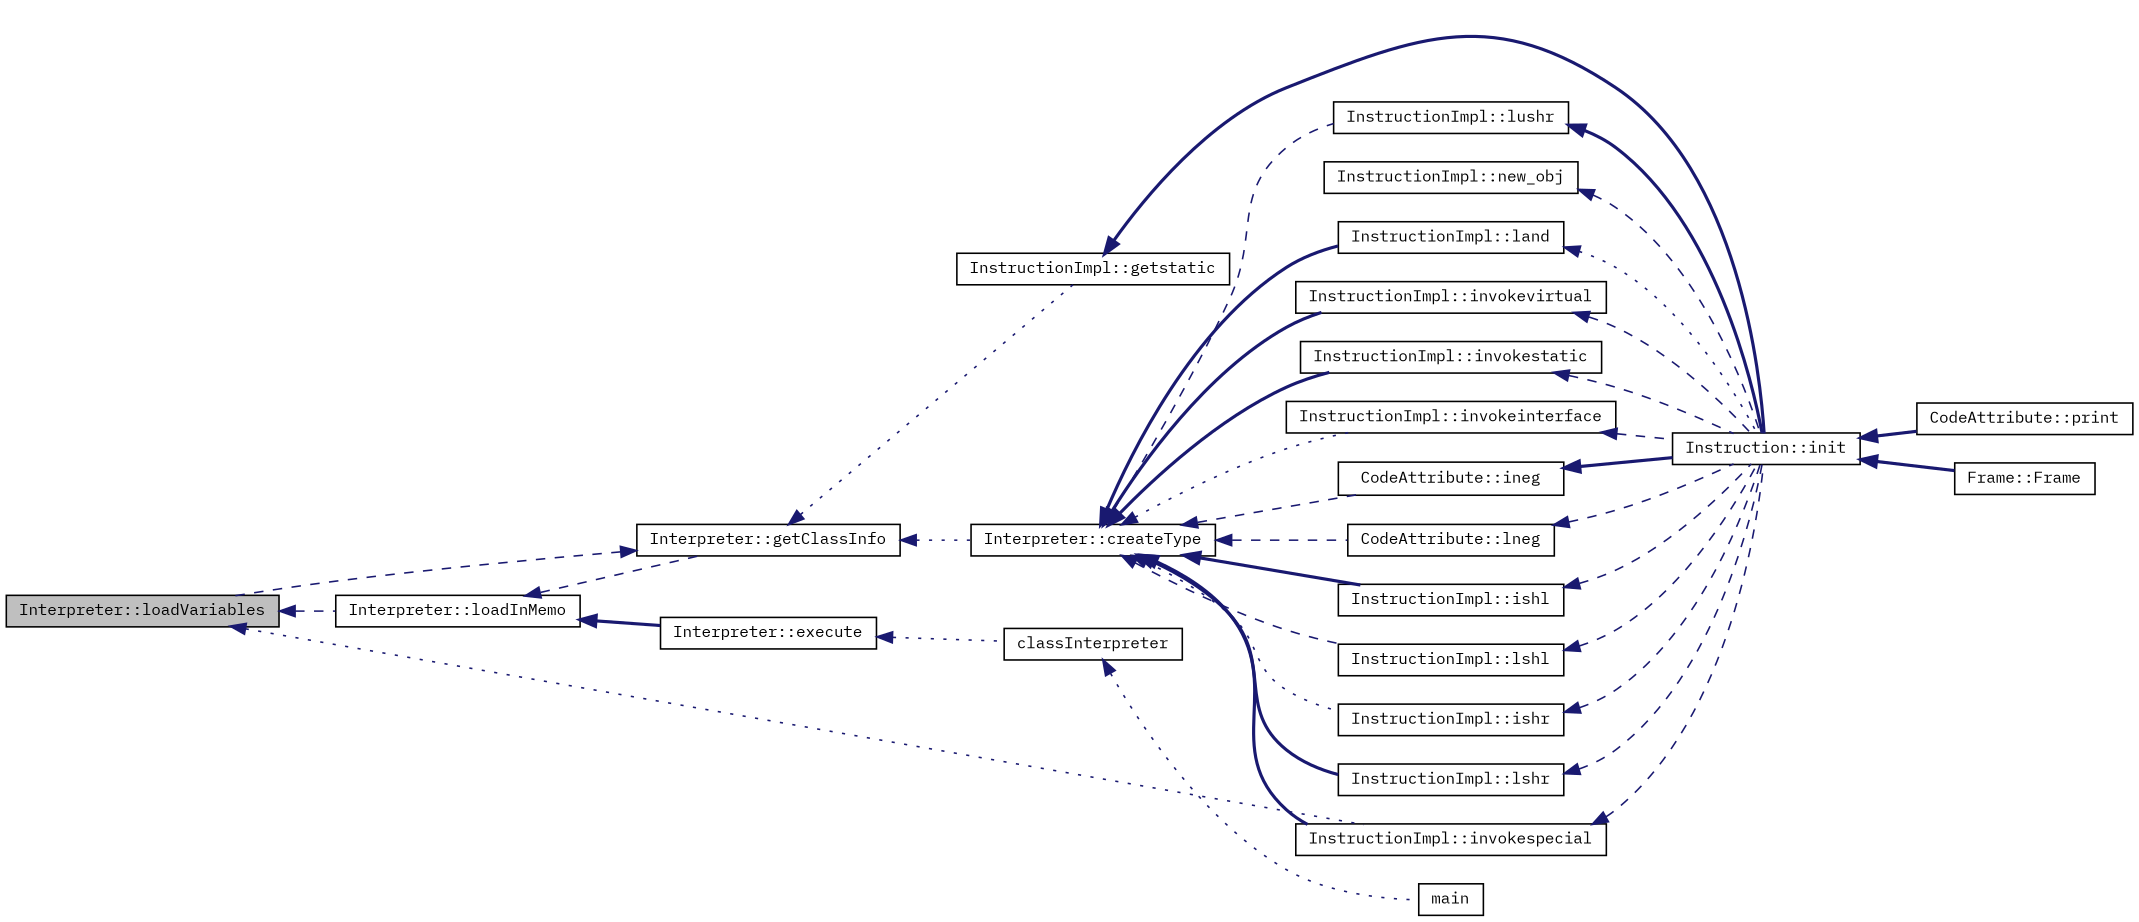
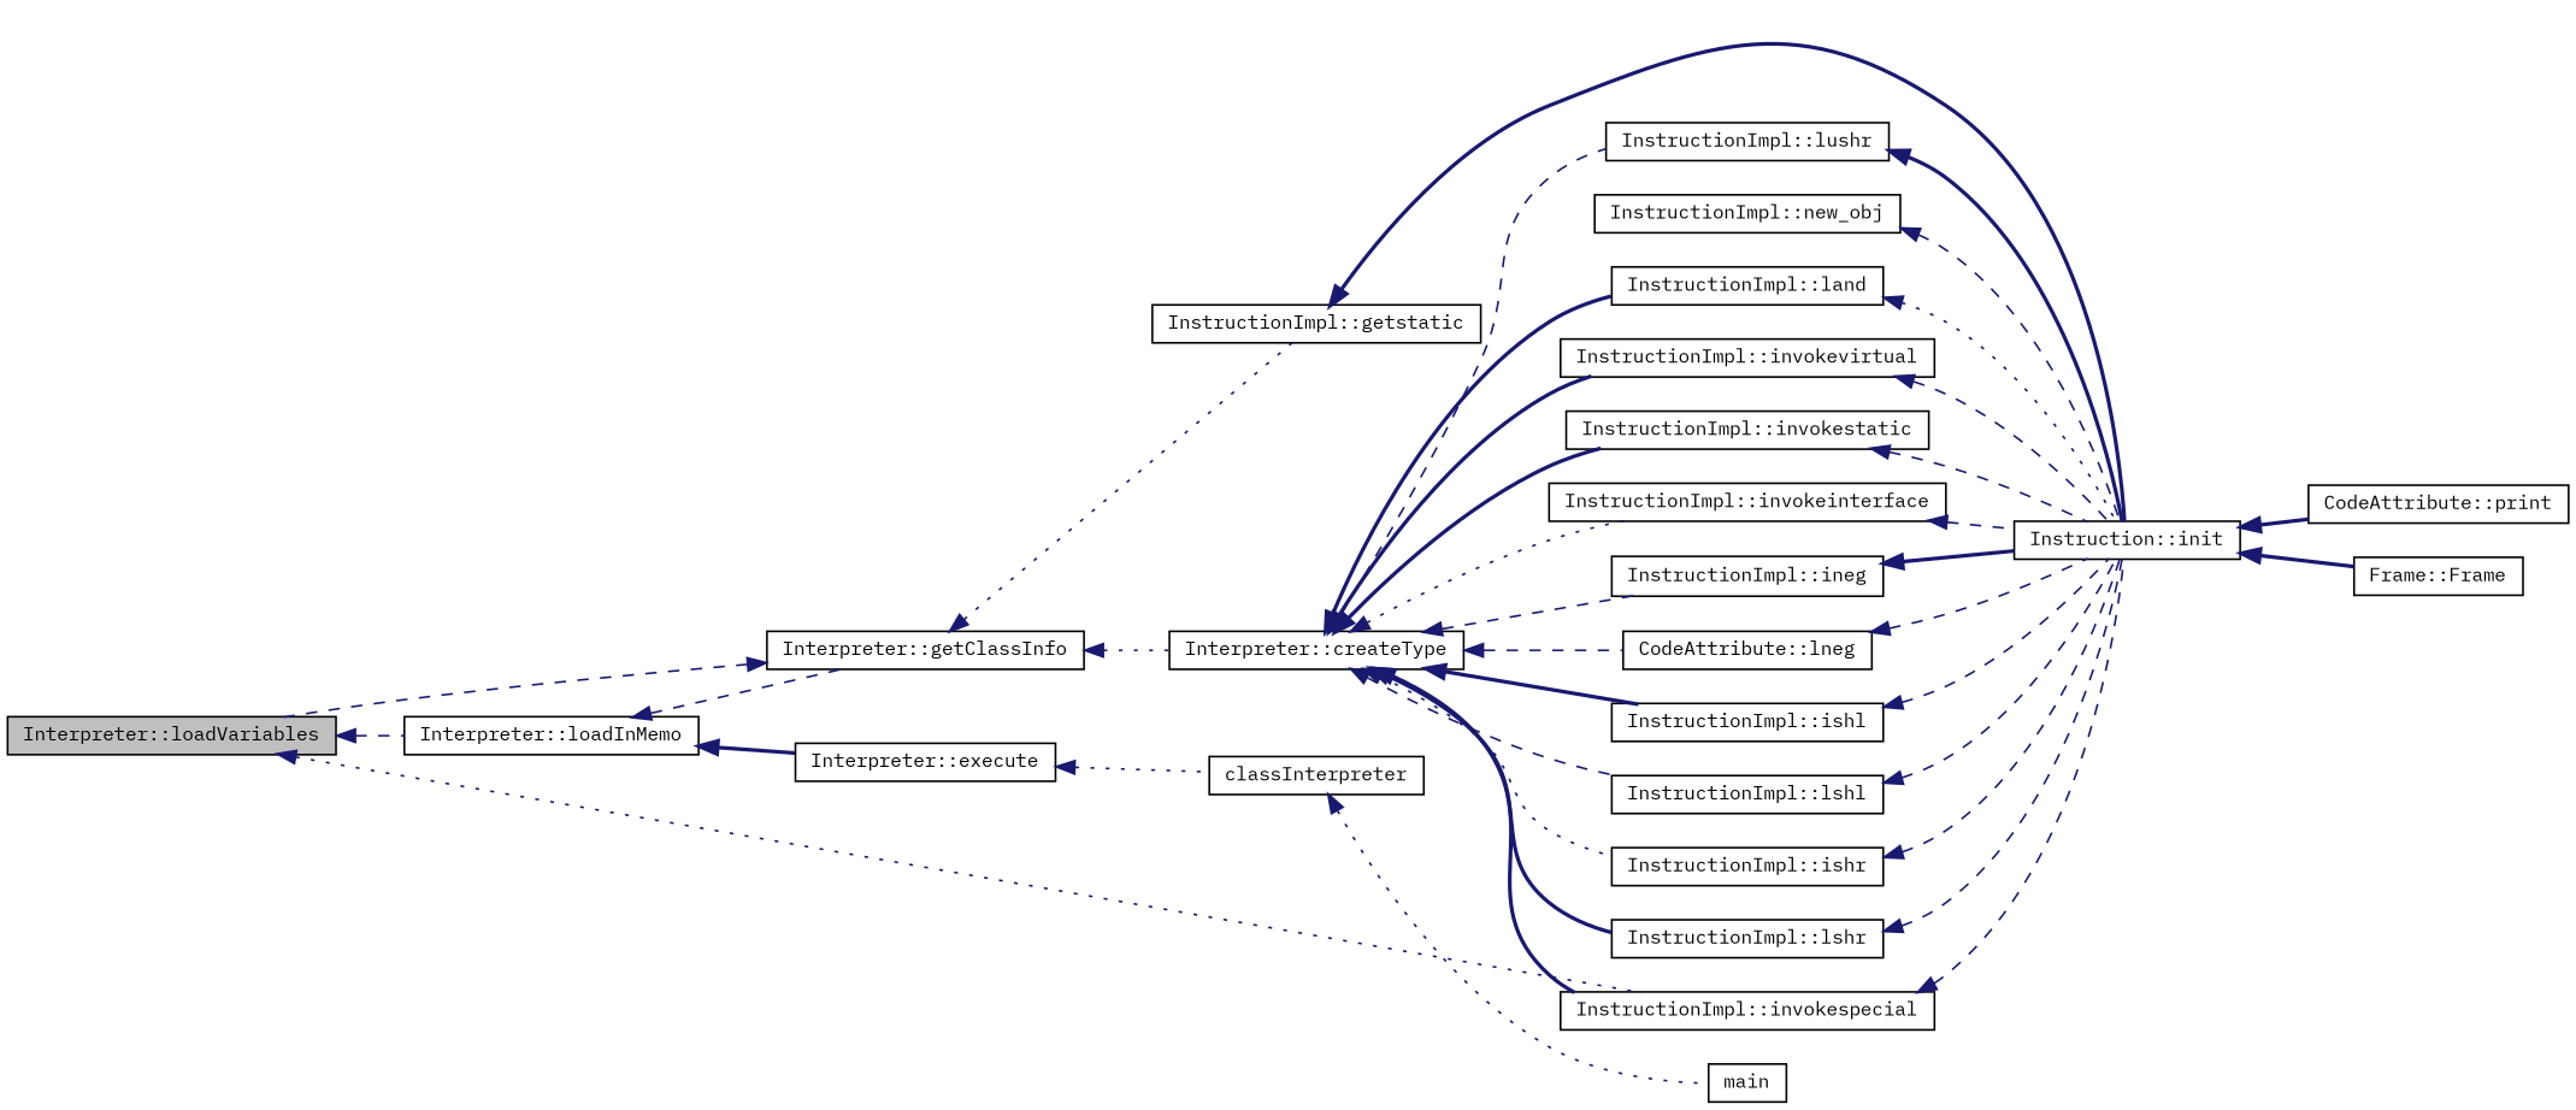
  digraph {
    fontname="IBM Plex Mono"
    rankdir=LR
    node [color=black fillcolor=white fontname="IBM Plex Mono" fontsize=10 shape=record style=filled]
    edge [color=midnightblue dir=back fontname="IBM Plex Mono" fontsize=10 labelfontname=Helvetica labelfontsize=10 style=dashed]
    n1 [fillcolor=grey75 fontcolor=black height=0.2 label="Interpreter::loadVariables" width=0.4]
    n2 [height=0.2 label="InstructionImpl::invokespecial" width=0.4]
    n3 [height=0.2 label="Interpreter::loadInMemo" width=0.4]
    n4 [height=0.2 label="Instruction::init" width=0.4]
    n5 [height=0.2 label="Interpreter::execute" width=0.4]
    n6 [height=0.2 label="Interpreter::getClassInfo" width=0.4]
    n7 [height=0.2 label="CodeAttribute::print" width=0.4]
    n8 [height=0.2 label="Frame::Frame" width=0.4]
    n9 [height=0.2 label=classInterpreter width=0.4]
    n10 [height=0.2 label="InstructionImpl::getstatic" width=0.4]
    n11 [height=0.2 label="Interpreter::createType" width=0.4]
    n12 [height=0.2 label=main width=0.4]
    n13 [height=0.2 label="InstructionImpl::invokevirtual" width=0.4]
    n14 [height=0.2 label="InstructionImpl::invokestatic" width=0.4]
    n15 [height=0.2 label="InstructionImpl::invokeinterface" width=0.4]
-   n16 [height=0.2 label="CodeAttribute::ineg" width=0.4]
+   n16 [height=0.2 label="InstructionImpl::ineg" width=0.4]
    n17 [height=0.2 label="CodeAttribute::lneg" width=0.4]
    n18 [height=0.2 label="InstructionImpl::ishl" width=0.4]
    n19 [height=0.2 label="InstructionImpl::lshl" width=0.4]
    n20 [height=0.2 label="InstructionImpl::ishr" width=0.4]
    n21 [height=0.2 label="InstructionImpl::lshr" width=0.4]
    n22 [height=0.2 label="InstructionImpl::lushr" width=0.4]
    n23 [height=0.2 label="InstructionImpl::land" width=0.4]
    n24 [height=0.2 label="InstructionImpl::new_obj" width=0.4]
    n1 -> n2 [style=dotted]
    n1 -> n3
    n2 -> n4
    n3 -> n5 [style=bold]
    n3 -> n6
    n4 -> n7 [style=bold]
    n4 -> n8 [style=bold]
    n5 -> n9 [style=dotted]
    n6 -> n1
    n6 -> n10 [style=dotted]
    n6 -> n11 [style=dotted]
    n9 -> n12 [style=dotted]
    n10 -> n4 [style=bold]
    n11 -> n2 [style=bold]
    n11 -> n13 [style=bold]
    n11 -> n14 [style=bold]
    n11 -> n15 [style=dotted]
    n11 -> n16
    n11 -> n17
    n11 -> n18 [style=bold]
    n11 -> n19
    n11 -> n20 [style=dotted]
    n11 -> n21 [style=bold]
    n11 -> n22
    n11 -> n23 [style=bold]
    n13 -> n4
    n14 -> n4
    n15 -> n4
    n16 -> n4 [style=bold]
    n17 -> n4
    n18 -> n4
    n19 -> n4
    n20 -> n4
    n21 -> n4
    n22 -> n4 [style=bold]
    n23 -> n4 [style=dotted]
    n24 -> n4
  }
